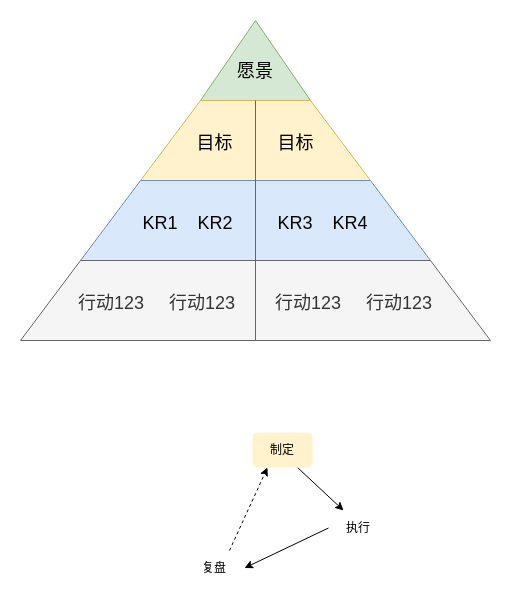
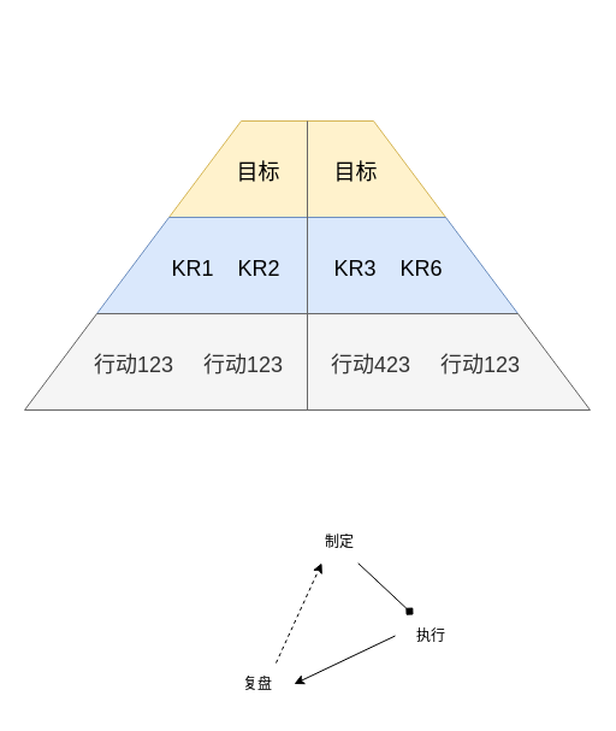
  <mxCell id="0" />
  <mxCell id="1" parent="0" />
- <mxCell id="2" value="&lt;br style=&quot;font-size: 18px;&quot;&gt;愿景" style="shape=trapezoid;perimeter=trapezoidPerimeter;whiteSpace=wrap;html=1;fixedSize=1;size=60;fillColor=#d5e8d4;strokeColor=#82b366;fontSize=18;" parent="1" vertex="1"><mxGeometry x="200" y="20" width="110" height="80" as="geometry" /></mxCell>
  <mxCell id="3" value="&lt;font style=&quot;font-size: 18px&quot;&gt;目标&amp;nbsp; &amp;nbsp; &amp;nbsp; &amp;nbsp; &amp;nbsp;目标&lt;/font&gt;" style="shape=trapezoid;perimeter=trapezoidPerimeter;whiteSpace=wrap;html=1;fixedSize=1;size=60;fillColor=#fff2cc;strokeColor=#d6b656;spacingTop=6;" parent="1" vertex="1"><mxGeometry x="140" y="100" width="230" height="80" as="geometry" /></mxCell>
- <mxCell id="4" value="&lt;font style=&quot;font-size: 18px&quot;&gt;KR1&amp;nbsp; &amp;nbsp; KR2&amp;nbsp; &amp;nbsp; &amp;nbsp; &amp;nbsp; &amp;nbsp;KR3&amp;nbsp; &amp;nbsp; KR4&lt;/font&gt;" style="shape=trapezoid;perimeter=trapezoidPerimeter;whiteSpace=wrap;html=1;fixedSize=1;size=60;fillColor=#dae8fc;strokeColor=#6c8ebf;spacingTop=6;" parent="1" vertex="1"><mxGeometry x="80" y="180" width="350" height="80" as="geometry" /></mxCell>
- <mxCell id="5" value="行动123&amp;nbsp; &amp;nbsp; &amp;nbsp;行动123&amp;nbsp; &amp;nbsp; &amp;nbsp; &amp;nbsp; 行动123&amp;nbsp; &amp;nbsp; &amp;nbsp;行动123" style="shape=trapezoid;perimeter=trapezoidPerimeter;whiteSpace=wrap;html=1;fixedSize=1;size=60;fillColor=#f5f5f5;strokeColor=#666666;fontColor=#333333;spacingTop=6;fontSize=18;" parent="1" vertex="1"><mxGeometry x="20" y="260" width="470" height="80" as="geometry" /></mxCell>
+ <mxCell id="4" value="&lt;font style=&quot;font-size: 18px&quot;&gt;KR1&amp;nbsp; &amp;nbsp; KR2&amp;nbsp; &amp;nbsp; &amp;nbsp; &amp;nbsp; &amp;nbsp;KR3&amp;nbsp; &amp;nbsp; KR6&lt;/font&gt;" style="shape=trapezoid;perimeter=trapezoidPerimeter;whiteSpace=wrap;html=1;fixedSize=1;size=60;fillColor=#dae8fc;strokeColor=#6c8ebf;spacingTop=6;" parent="1" vertex="1"><mxGeometry x="80" y="180" width="350" height="80" as="geometry" /></mxCell>
+ <mxCell id="5" value="行动123&amp;nbsp; &amp;nbsp; &amp;nbsp;行动123&amp;nbsp; &amp;nbsp; &amp;nbsp; &amp;nbsp; 行动423&amp;nbsp; &amp;nbsp; &amp;nbsp;行动123" style="shape=trapezoid;perimeter=trapezoidPerimeter;whiteSpace=wrap;html=1;fixedSize=1;size=60;fillColor=#f5f5f5;strokeColor=#666666;fontColor=#333333;spacingTop=6;fontSize=18;" parent="1" vertex="1"><mxGeometry x="20" y="260" width="470" height="80" as="geometry" /></mxCell>
  <mxCell id="6" value="" style="endArrow=none;html=1;entryX=0.5;entryY=0;entryDx=0;entryDy=0;exitX=0.5;exitY=1;exitDx=0;exitDy=0;fillColor=#f5f5f5;strokeColor=#666666;" parent="1" source="5" target="3" edge="1"><mxGeometry width="50" height="50" relative="1" as="geometry"><mxPoint x="250" y="150" as="sourcePoint" /><mxPoint x="300" y="100" as="targetPoint" /></mxGeometry></mxCell>
- <mxCell id="7" style="rounded=0;orthogonalLoop=1;jettySize=auto;html=1;exitX=0.75;exitY=1;exitDx=0;exitDy=0;entryX=0.25;entryY=0;entryDx=0;entryDy=0;" edge="1" parent="1" source="8" target="10"><mxGeometry relative="1" as="geometry" /></mxCell>
- <mxCell id="8" value="制定" style="rounded=1;whiteSpace=wrap;html=1;strokeColor=none;fillColor=#fff2cc;" vertex="1" parent="1"><mxGeometry x="252" y="432" width="60" height="35" as="geometry" /></mxCell>
+ <mxCell id="7" style="rounded=0;orthogonalLoop=1;jettySize=auto;html=1;exitX=0.75;exitY=1;exitDx=0;exitDy=0;entryX=0.25;entryY=0;entryDx=0;entryDy=0;endArrow=diamond;" edge="1" parent="1" source="8" target="10"><mxGeometry relative="1" as="geometry" /></mxCell>
+ <mxCell id="8" value="制定" style="rounded=1;whiteSpace=wrap;html=1;strokeColor=none;" vertex="1" parent="1"><mxGeometry x="252" y="432" width="60" height="35" as="geometry" /></mxCell>
  <mxCell id="9" style="edgeStyle=none;rounded=0;orthogonalLoop=1;jettySize=auto;html=1;exitX=0;exitY=0.5;exitDx=0;exitDy=0;entryX=1;entryY=0.5;entryDx=0;entryDy=0;" edge="1" parent="1" source="10" target="12"><mxGeometry relative="1" as="geometry" /></mxCell>
  <mxCell id="10" value="执行" style="rounded=1;whiteSpace=wrap;html=1;fillColor=none;strokeColor=none;" vertex="1" parent="1"><mxGeometry x="328" y="510" width="60" height="35" as="geometry" /></mxCell>
  <mxCell id="11" style="edgeStyle=none;rounded=0;orthogonalLoop=1;jettySize=auto;html=1;exitX=0.75;exitY=0;exitDx=0;exitDy=0;entryX=0.25;entryY=1;entryDx=0;entryDy=0;dashed=1;" edge="1" parent="1" source="12" target="8"><mxGeometry relative="1" as="geometry" /></mxCell>
  <mxCell id="12" value="复盘" style="rounded=1;whiteSpace=wrap;html=1;fillColor=none;strokeColor=none;" vertex="1" parent="1"><mxGeometry x="184" y="550" width="60" height="35" as="geometry" /></mxCell>
